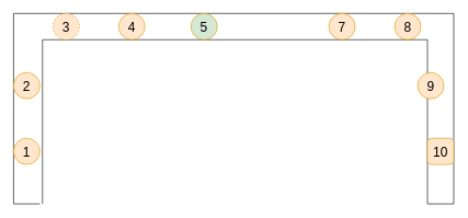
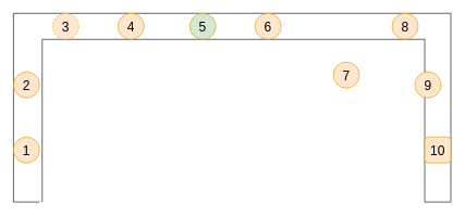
  <mxCell id="0" />
  <mxCell id="1" parent="0" />
  <mxCell id="2" value="" style="endArrow=none;html=1;" edge="1" parent="1"><mxGeometry width="50" height="50" relative="1" as="geometry"><mxPoint x="20" y="310" as="sourcePoint" /><mxPoint x="20" y="20" as="targetPoint" /></mxGeometry></mxCell>
  <mxCell id="3" value="" style="endArrow=none;html=1;" edge="1" parent="1"><mxGeometry width="50" height="50" relative="1" as="geometry"><mxPoint x="20" y="20" as="sourcePoint" /><mxPoint x="690" y="20" as="targetPoint" /></mxGeometry></mxCell>
  <mxCell id="4" value="" style="endArrow=none;html=1;" edge="1" parent="1"><mxGeometry width="50" height="50" relative="1" as="geometry"><mxPoint x="690" y="310" as="sourcePoint" /><mxPoint x="690" y="20" as="targetPoint" /></mxGeometry></mxCell>
  <mxCell id="5" value="" style="endArrow=none;html=1;" edge="1" parent="1"><mxGeometry width="50" height="50" relative="1" as="geometry"><mxPoint x="64" y="310" as="sourcePoint" /><mxPoint x="64" y="60" as="targetPoint" /></mxGeometry></mxCell>
  <mxCell id="6" value="" style="endArrow=none;html=1;" edge="1" parent="1"><mxGeometry width="50" height="50" relative="1" as="geometry"><mxPoint x="64" y="60" as="sourcePoint" /><mxPoint x="650" y="60" as="targetPoint" /></mxGeometry></mxCell>
  <mxCell id="7" value="" style="endArrow=none;html=1;" edge="1" parent="1"><mxGeometry width="50" height="50" relative="1" as="geometry"><mxPoint x="650" y="310" as="sourcePoint" /><mxPoint x="650" y="60" as="targetPoint" /></mxGeometry></mxCell>
  <mxCell id="8" value="&lt;font style=&quot;font-size: 20px&quot;&gt;1&lt;/font&gt;" style="ellipse;whiteSpace=wrap;html=1;aspect=fixed;fillColor=#ffe6cc;strokeColor=#d79b00;" vertex="1" parent="1"><mxGeometry x="20" y="210" width="40" height="40" as="geometry" /></mxCell>
  <mxCell id="9" value="&lt;font style=&quot;font-size: 20px&quot;&gt;2&lt;/font&gt;" style="ellipse;whiteSpace=wrap;html=1;aspect=fixed;fillColor=#ffe6cc;strokeColor=#d79b00;" vertex="1" parent="1"><mxGeometry x="20" y="110" width="40" height="40" as="geometry" /></mxCell>
  <mxCell id="10" value="3" style="ellipse;whiteSpace=wrap;html=1;aspect=fixed;fillColor=#ffe6cc;strokeColor=#d79b00;fontSize=20;dashed=1;" vertex="1" parent="1"><mxGeometry x="80" y="20" width="40" height="40" as="geometry" /></mxCell>
  <mxCell id="11" value="4" style="ellipse;whiteSpace=wrap;html=1;aspect=fixed;fillColor=#ffe6cc;strokeColor=#d79b00;fontSize=20;" vertex="1" parent="1"><mxGeometry x="180" y="20" width="40" height="40" as="geometry" /></mxCell>
  <mxCell id="12" value="5" style="ellipse;whiteSpace=wrap;html=1;aspect=fixed;fillColor=#d5e8d4;strokeColor=#d79b00;fontSize=20;" vertex="1" parent="1"><mxGeometry x="290" y="20" width="40" height="40" as="geometry" /></mxCell>
- <mxCell id="14" value="7" style="ellipse;whiteSpace=wrap;html=1;aspect=fixed;fillColor=#ffe6cc;strokeColor=#d79b00;fontSize=20;" vertex="1" parent="1"><mxGeometry x="500" y="20" width="40" height="40" as="geometry" /></mxCell>
+ <mxCell id="13" value="6" style="ellipse;whiteSpace=wrap;html=1;aspect=fixed;fillColor=#ffe6cc;strokeColor=#d79b00;fontSize=20;" vertex="1" parent="1"><mxGeometry x="390" y="20" width="40" height="40" as="geometry" /></mxCell>
+ <mxCell id="14" value="7" style="ellipse;whiteSpace=wrap;html=1;aspect=fixed;fillColor=#ffe6cc;strokeColor=#d79b00;fontSize=20;" vertex="1" parent="1"><mxGeometry x="510" y="95" width="40" height="40" as="geometry" /></mxCell>
  <mxCell id="15" value="8" style="ellipse;whiteSpace=wrap;html=1;aspect=fixed;fillColor=#ffe6cc;strokeColor=#d79b00;fontSize=20;" vertex="1" parent="1"><mxGeometry x="600" y="20" width="40" height="40" as="geometry" /></mxCell>
  <mxCell id="16" value="9" style="ellipse;whiteSpace=wrap;html=1;aspect=fixed;fillColor=#ffe6cc;strokeColor=#d79b00;fontSize=20;" vertex="1" parent="1"><mxGeometry x="635" y="110" width="40" height="40" as="geometry" /></mxCell>
  <mxCell id="17" value="10" style="whiteSpace=wrap;html=1;aspect=fixed;fillColor=#ffe6cc;strokeColor=#d79b00;fontSize=20;rounded=1;" vertex="1" parent="1"><mxGeometry x="650" y="210" width="40" height="40" as="geometry" /></mxCell>
  <mxCell id="18" value="" style="endArrow=none;html=1;" edge="1" parent="1"><mxGeometry width="50" height="50" relative="1" as="geometry"><mxPoint x="650" y="310" as="sourcePoint" /><mxPoint x="690" y="310" as="targetPoint" /></mxGeometry></mxCell>
  <mxCell id="19" value="" style="endArrow=none;html=1;" edge="1" parent="1"><mxGeometry width="50" height="50" relative="1" as="geometry"><mxPoint x="20" y="310" as="sourcePoint" /><mxPoint x="60" y="310" as="targetPoint" /></mxGeometry></mxCell>
